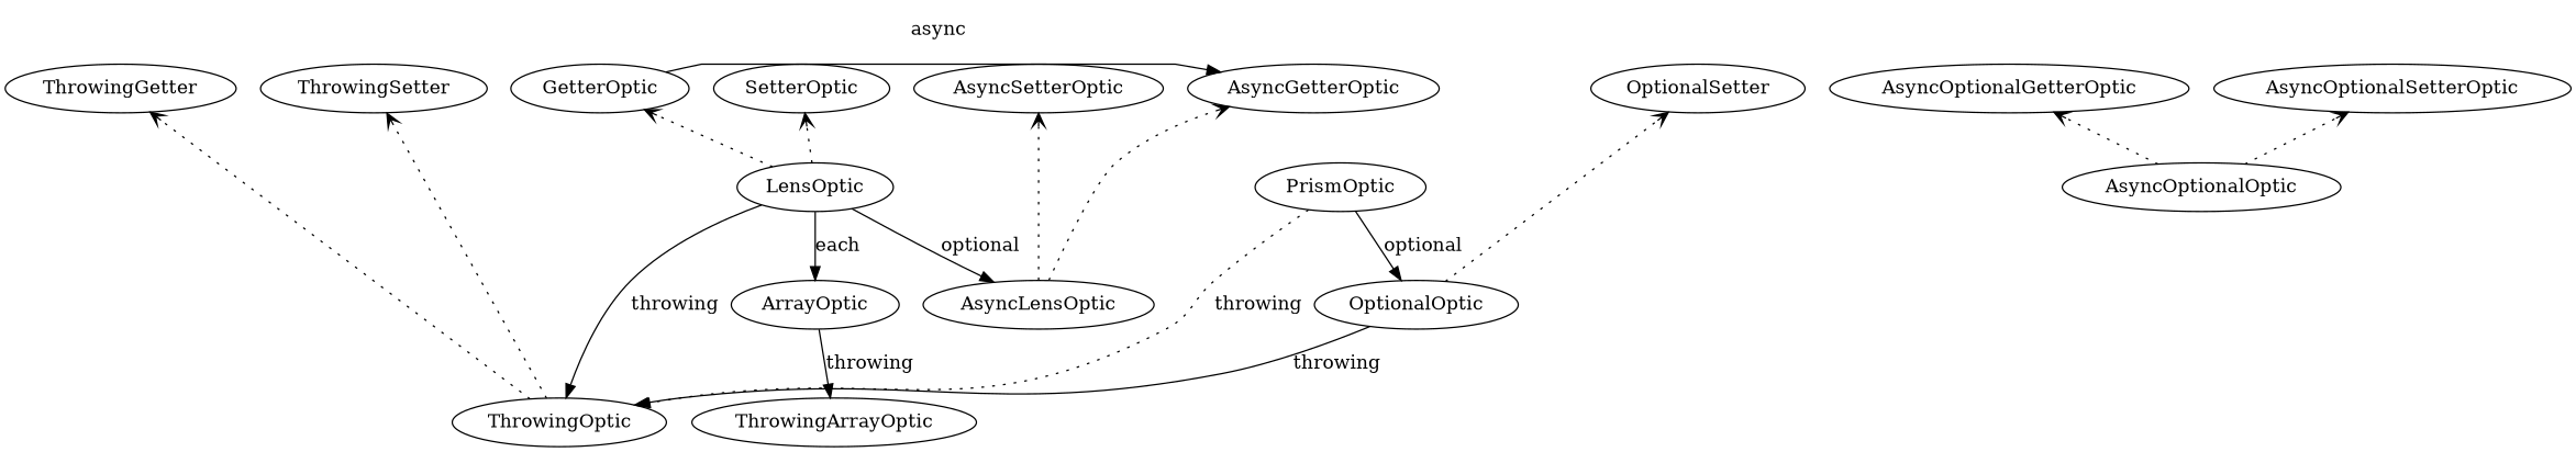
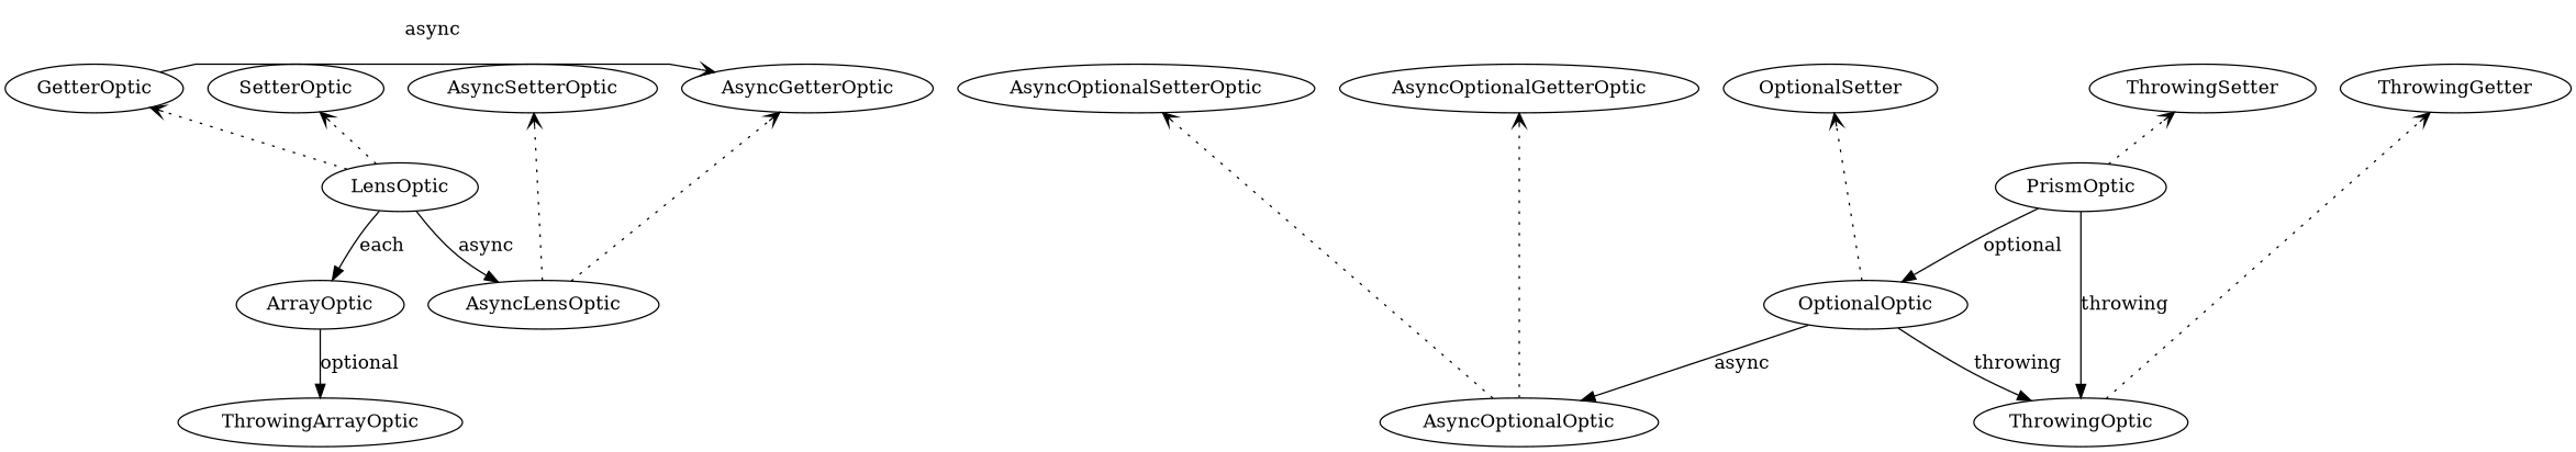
  digraph {
    GetterOptic
    AsyncGetterOptic
    AsyncOptionalGetterOptic
    SetterOptic
    OptionalSetter
    ThrowingGetter
    ThrowingSetter
    AsyncSetterOptic
    AsyncOptionalSetterOptic
    rank2 [style=invisible]
    LensOptic
    PrismOptic
    ArrayOptic
    ThrowingOptic
    AsyncLensOptic
    OptionalOptic
    rank1 [style=invisible]
    ThrowingArrayOptic
    AsyncOptionalOptic
    subgraph sub_1 {
      rank=min
      GetterOptic
      AsyncGetterOptic
      AsyncOptionalGetterOptic
      SetterOptic
      OptionalSetter
      ThrowingGetter
      ThrowingSetter
      AsyncSetterOptic
      AsyncOptionalSetterOptic
    }
    subgraph sub_2 {
      rank=same
      rank2
      LensOptic
      PrismOptic
    }
-   GetterOptic -> AsyncGetterOptic [label=async]
+   GetterOptic -> AsyncGetterOptic [label=async arrowhead=open]
    rank2 -> LensOptic [style=invis]
    LensOptic -> GetterOptic [arrowhead=open style=dotted]
    LensOptic -> SetterOptic [arrowhead=open style=dotted]
    LensOptic -> PrismOptic [style=invis]
    LensOptic -> ArrayOptic [label=each]
-   LensOptic -> ThrowingOptic [label=throwing]
-   LensOptic -> AsyncLensOptic [label=optional]
-   PrismOptic -> ThrowingOptic [label=throwing style=dotted]
+   LensOptic -> AsyncLensOptic [label=async]
+   PrismOptic -> ThrowingOptic [label=throwing]
    PrismOptic -> OptionalOptic [label=optional]
-   ArrayOptic -> ThrowingArrayOptic [label=throwing]
+   ArrayOptic -> ThrowingArrayOptic [label=optional]
    ThrowingOptic -> ThrowingGetter [arrowhead=open style=dotted]
-   ThrowingOptic -> ThrowingSetter [arrowhead=open style=dotted]
+   PrismOptic -> ThrowingSetter [arrowhead=open style=dotted]
    AsyncLensOptic -> AsyncGetterOptic [arrowhead=open style=dotted]
    AsyncLensOptic -> AsyncSetterOptic [arrowhead=open style=dotted]
    OptionalOptic -> OptionalSetter [arrowhead=open style=dotted]
    OptionalOptic -> ThrowingOptic [label=throwing]
+   OptionalOptic -> AsyncOptionalOptic [label=async]
    rank1 -> rank2 [color=white]
    AsyncOptionalOptic -> AsyncOptionalGetterOptic [arrowhead=open style=dotted]
    AsyncOptionalOptic -> AsyncOptionalSetterOptic [arrowhead=open style=dotted]
  }
